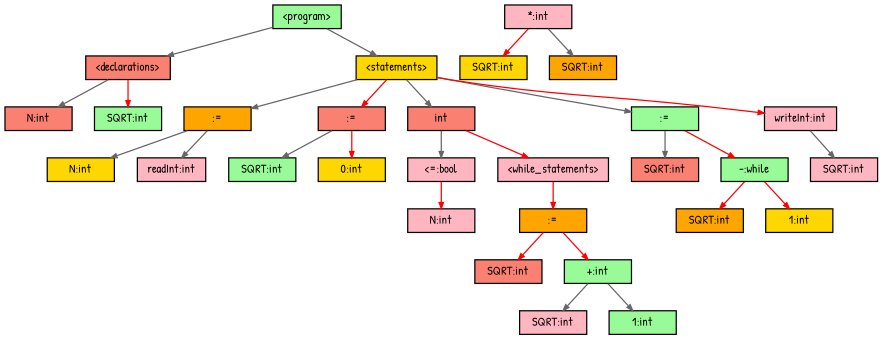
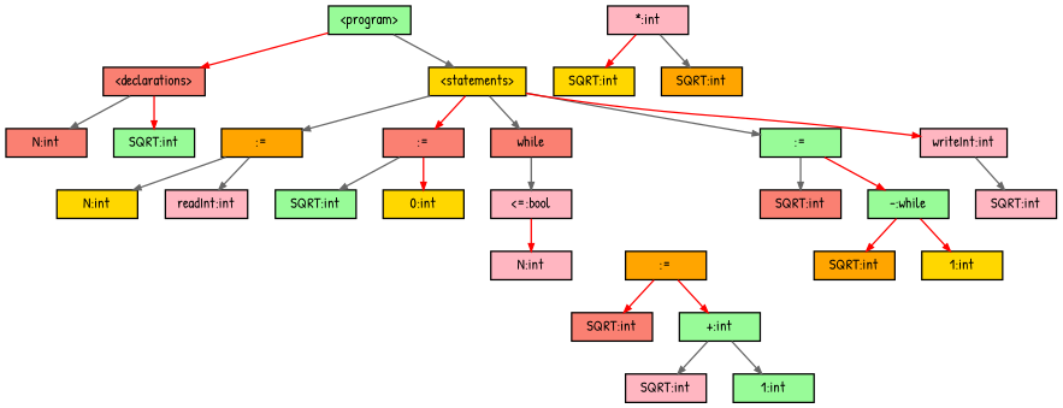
  digraph {
    fontname="Patrick Hand"
    ranksep=.3
    node [fillcolor=lightpink fontname="Patrick Hand" fontsize=10 shape=box style=filled]
    edge [arrowsize=.5 color=gray40 fontname="Patrick Hand"]
    n1 [fillcolor=palegreen height=.09 label="<program>"]
    n2 [fillcolor=salmon height=.09 label="<declarations>"]
    n3 [fillcolor=gold height=.09 label="<statements>"]
    n4 [fillcolor=salmon height=.09 label="N:int"]
    n5 [fillcolor=palegreen height=.09 label="SQRT:int"]
    n6 [fillcolor=orange height=.09 label=":="]
    n7 [fillcolor=salmon height=.09 label=":="]
-   n8 [fillcolor=salmon height=.09 label=int]
+   n8 [fillcolor=salmon height=.09 label=while]
    n9 [fillcolor=palegreen height=.09 label=":="]
    n10 [height=.09 label="writeInt:int"]
    n11 [fillcolor=gold height=.09 label="N:int"]
    n12 [height=.09 label="readInt:int"]
    n13 [fillcolor=palegreen height=.09 label="SQRT:int"]
    n14 [fillcolor=gold height=.09 label="0:int"]
    n15 [height=.09 label="<=:bool"]
-   n16 [height=.09 label="<while_statements>"]
    n17 [fillcolor=salmon height=.09 label="SQRT:int"]
    n18 [fillcolor=palegreen height=.09 label="-:while"]
    n19 [height=.09 label="SQRT:int"]
    n20 [height=.09 label="N:int"]
    n21 [fillcolor=orange height=.09 label=":="]
    n22 [height=.09 label="*:int"]
    n23 [fillcolor=gold height=.09 label="SQRT:int"]
    n24 [fillcolor=orange height=.09 label="SQRT:int"]
    n25 [fillcolor=salmon height=.09 label="SQRT:int"]
    n26 [fillcolor=palegreen height=.09 label="+:int"]
    n27 [height=.09 label="SQRT:int"]
    n28 [fillcolor=palegreen height=.09 label="1:int"]
    n29 [fillcolor=orange height=.09 label="SQRT:int"]
    n30 [fillcolor=gold height=.09 label="1:int"]
-   n1 -> n2
+   n1 -> n2 [color=red]
    n1 -> n3
    n2 -> n4
    n2 -> n5 [color=red]
    n3 -> n6
    n3 -> n7 [color=red]
    n3 -> n8
    n3 -> n9
    n3 -> n10 [color=red]
    n6 -> n11
    n6 -> n12
    n7 -> n13
    n7 -> n14 [color=red]
    n8 -> n15
-   n8 -> n16 [color=red]
    n9 -> n17
    n9 -> n18 [color=red]
    n10 -> n19
    n15 -> n20 [color=red]
-   n16 -> n21 [color=red]
    n18 -> n29 [color=red]
    n18 -> n30 [color=red]
    n21 -> n25 [color=red]
    n21 -> n26 [color=red]
    n22 -> n23 [color=red]
    n22 -> n24
    n26 -> n27
    n26 -> n28
  }
